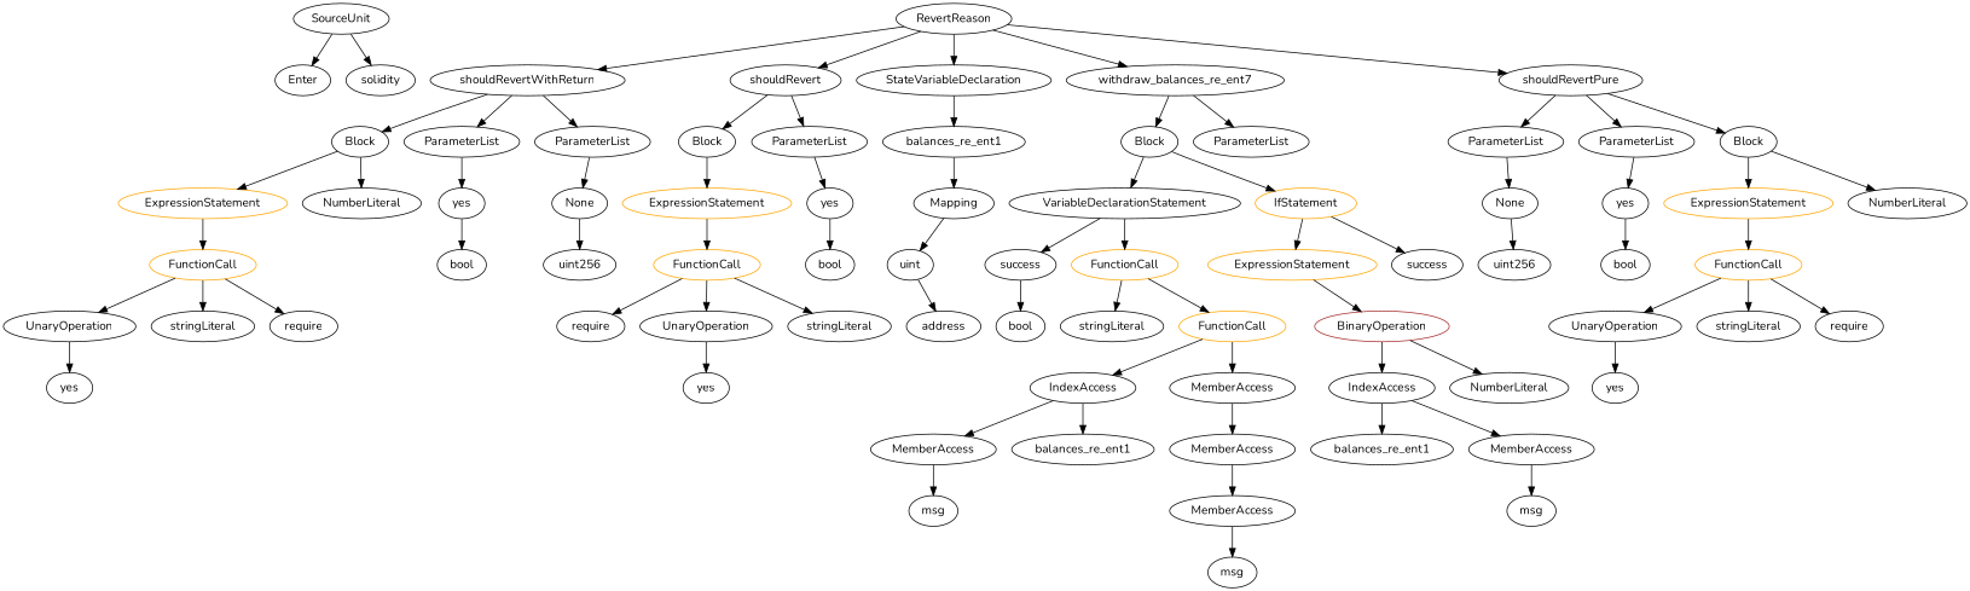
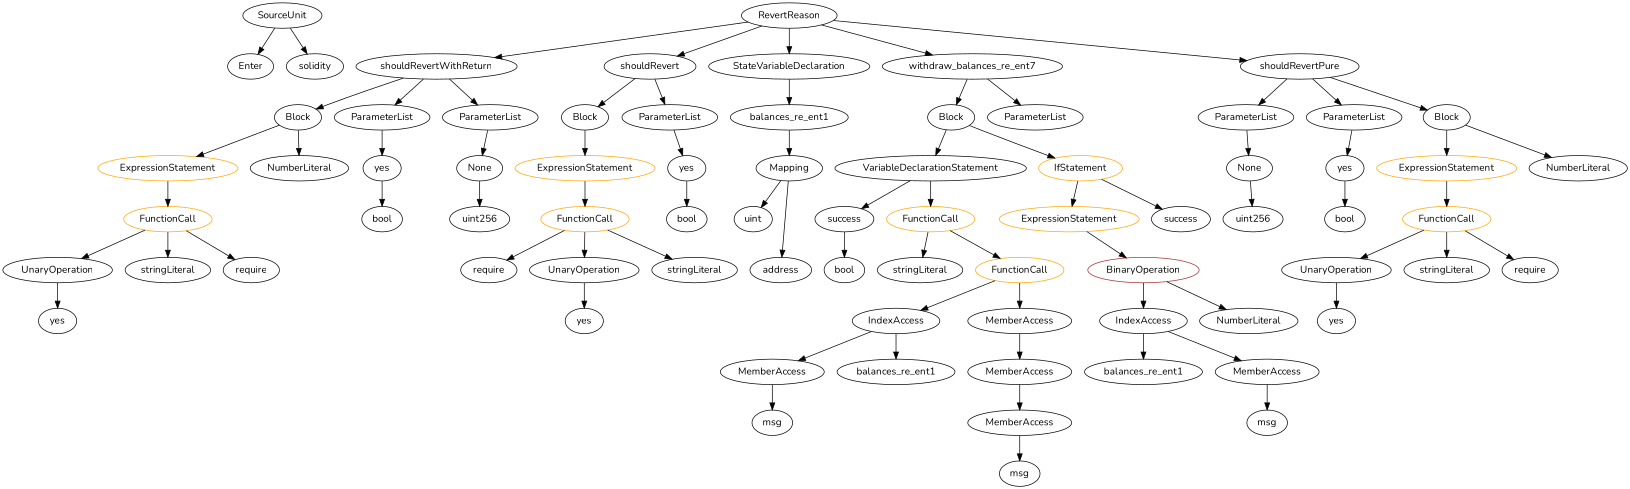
  strict digraph {
    fontname=Nunito
    node [fontname=Nunito color=black]
    edge [fontname=Nunito]
    Enter [height=0.5 width=0.83628 color=""]
    n2 [height=0.5 label=bool width=0.76697]
    n3 [color=orange height=0.5 label=ExpressionStatement width=2.458]
    n4 [color=brown height=0.5 label=BinaryOperation width=1.9867]
    n5 [height=0.5 label=IndexAccess width=1.6402]
    n6 [height=0.5 label=NumberLiteral width=1.765]
    n7 [height=0.5 label=balances_re_ent1 width=2.0838]
    n8 [height=0.5 label=MemberAccess width=1.9174]
    n9 [height=0.5 label=bool width=0.76697]
    n10 [height=0.5 label=UnaryOperation width=1.9452]
    n11 [height=0.5 label=yes width=0.75]
    n12 [height=0.5 label=success width=1.1135]
    n13 [height=0.5 label=bool width=0.76697]
    n14 [height=0.5 label=shouldRevertWithReturn width=2.86]
    n15 [height=0.5 label=Block width=0.90558]
    n16 [height=0.5 label=ParameterList width=1.7095]
    n17 [height=0.5 label=ParameterList width=1.7095]
    n18 [color=orange height=0.5 label=ExpressionStatement width=2.458]
    n19 [height=0.5 label=NumberLiteral width=1.765]
    n20 [height=0.5 label=yes width=0.75]
    n21 [height=0.5 label=None width=0.85014]
    n22 [color=orange height=0.5 label=FunctionCall width=1.6125]
    n23 [height=0.5 label=uint256 width=1.0442]
    n24 [height=0.5 label=ParameterList width=1.7095]
    n25 [height=0.5 label=None width=0.85014]
    n26 [height=0.5 label=uint256 width=1.0442]
    n27 [height=0.5 label=success width=1.1135]
    n28 [height=0.5 label=SourceUnit width=1.46]
    n29 [height=0.5 label=solidity width=1.0442]
    n30 [height=0.5 label=RevertReason width=1.7511]
    n31 [height=0.5 label=shouldRevert width=1.6679]
    n32 [height=0.5 label=StateVariableDeclaration width=2.8184]
    n33 [height=0.5 label=withdraw_balances_re_ent7 width=3.1649]
    n34 [height=0.5 label=shouldRevertPure width=2.1392]
    n35 [height=0.5 label=Block width=0.90558]
    n36 [height=0.5 label=ParameterList width=1.7095]
    n37 [height=0.5 label=balances_re_ent1 width=2.0838]
    n38 [height=0.5 label=Block width=0.90558]
    n39 [height=0.5 label=ParameterList width=1.7095]
    n40 [height=0.5 label=ParameterList width=1.7095]
    n41 [height=0.5 label=Block width=0.90558]
    n42 [color=orange height=0.5 label=ExpressionStatement width=2.458]
    n43 [color=orange height=0.5 label=FunctionCall width=1.6125]
    n44 [height=0.5 label=require width=1.0026]
    n45 [height=0.5 label=UnaryOperation width=1.9452]
    n46 [height=0.5 label=stringLiteral width=1.5016]
    n47 [height=0.5 label=yes width=0.75]
    n48 [height=0.5 label=VariableDeclarationStatement width=3.3174]
    n49 [color=orange height=0.5 label=IfStatement width=1.4739]
    n50 [color=orange height=0.5 label=FunctionCall width=1.6125]
    n51 [height=0.5 label=stringLiteral width=1.5016]
    n52 [color=orange height=0.5 label=FunctionCall width=1.6125]
    n53 [height=0.5 label=UnaryOperation width=1.9452]
    n54 [height=0.5 label=yes width=0.75]
    n55 [height=0.5 label=yes width=0.75]
    n56 [height=0.5 label=stringLiteral width=1.5016]
    n57 [height=0.5 label=yes width=0.75]
    n58 [height=0.5 label=bool width=0.76697]
    n59 [height=0.5 label=msg width=0.75]
    n60 [height=0.5 label=MemberAccess width=1.9174]
    n61 [height=0.5 label=msg width=0.75]
    n62 [height=0.5 label=stringLiteral width=1.5016]
    n63 [height=0.5 label=require width=1.0026]
    n64 [height=0.5 label=IndexAccess width=1.6402]
    n65 [height=0.5 label=MemberAccess width=1.9174]
    n66 [height=0.5 label=balances_re_ent1 width=2.0838]
    n67 [height=0.5 label=msg width=0.75]
    n68 [color=orange height=0.5 label=FunctionCall width=1.6125]
    n69 [height=0.5 label=require width=1.0026]
    n70 [color=orange height=0.5 label=ExpressionStatement width=2.458]
    n71 [height=0.5 label=NumberLiteral width=1.765]
    n72 [height=0.5 label=uint width=0.75]
    n73 [height=0.5 label=MemberAccess width=1.9174]
    n74 [height=0.5 label=Mapping width=1.2105]
    n75 [height=0.5 label=address width=1.0996]
    n76 [height=0.5 label=MemberAccess width=1.9174]
    n3 -> n4
    n4 -> n5
    n4 -> n6
    n5 -> n7
    n5 -> n8
    n8 -> n59
    n10 -> n11
    n12 -> n13
    n14 -> n15
    n14 -> n16
    n14 -> n17
    n15 -> n18
    n15 -> n19
    n16 -> n20
    n17 -> n21
    n18 -> n22
    n20 -> n9
    n21 -> n23
    n22 -> n10
    n22 -> n62
    n22 -> n63
    n24 -> n25
    n25 -> n26
    n28 -> Enter
    n28 -> n29
    n30 -> n14
    n30 -> n31
    n30 -> n32
    n30 -> n33
    n30 -> n34
    n31 -> n35
    n31 -> n36
    n32 -> n37
    n33 -> n38
    n33 -> n39
    n34 -> n24
    n34 -> n40
    n34 -> n41
    n35 -> n42
    n36 -> n55
    n37 -> n74
    n38 -> n48
    n38 -> n49
    n40 -> n57
    n41 -> n70
    n41 -> n71
    n42 -> n43
    n43 -> n44
    n43 -> n45
    n43 -> n46
    n45 -> n47
    n48 -> n12
    n48 -> n50
    n49 -> n3
    n49 -> n27
    n50 -> n51
    n50 -> n52
    n52 -> n64
    n52 -> n73
    n53 -> n54
    n55 -> n2
    n57 -> n58
    n60 -> n61
    n64 -> n65
    n64 -> n66
    n65 -> n67
    n68 -> n53
    n68 -> n56
    n68 -> n69
    n70 -> n68
    n73 -> n76
    n74 -> n72
-   n72 -> n75
+   n74 -> n75
    n76 -> n60
  }
